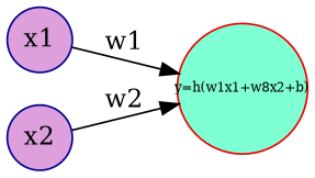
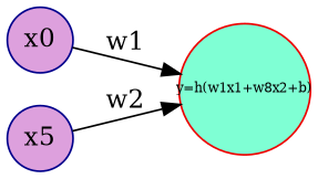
  digraph {
    rankdir=LR
    splines=line
    node [color=blue4 fillcolor=plum fixedsize=true shape=circle style="solid,filled"]
    edge [arrowhead=normal]
-   n1 [label=x1]
-   n2 [label=x2]
+   n1 [label=x0]
+   n2 [label=x5]
    n3 [color=red2 fillcolor=aquamarine fontsize=7 height=1 label="y=h(w1x1+w8x2+b)" width=1]
    subgraph sub_1 {
      color=white
      label="input layer"
      n1
      n2
    }
    subgraph sub_2 {
      color=white
      label="output layer"
      n3
    }
    n1 -> n3 [label=w1]
    n2 -> n3 [label=w2]
  }
